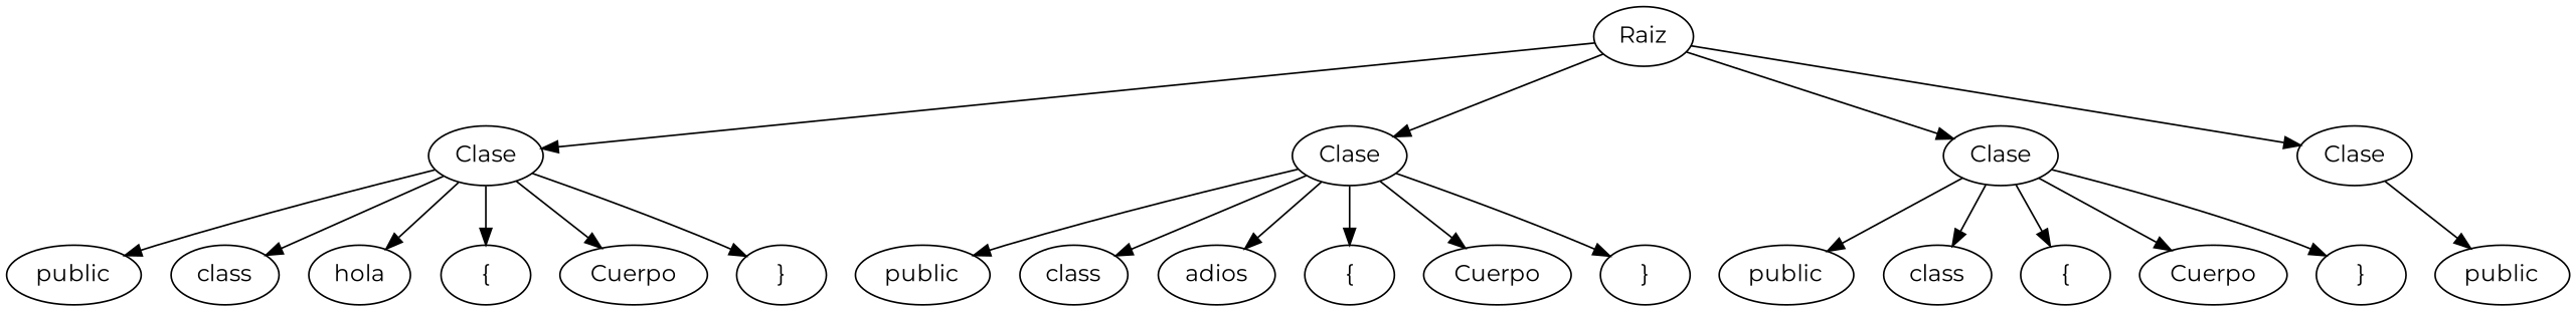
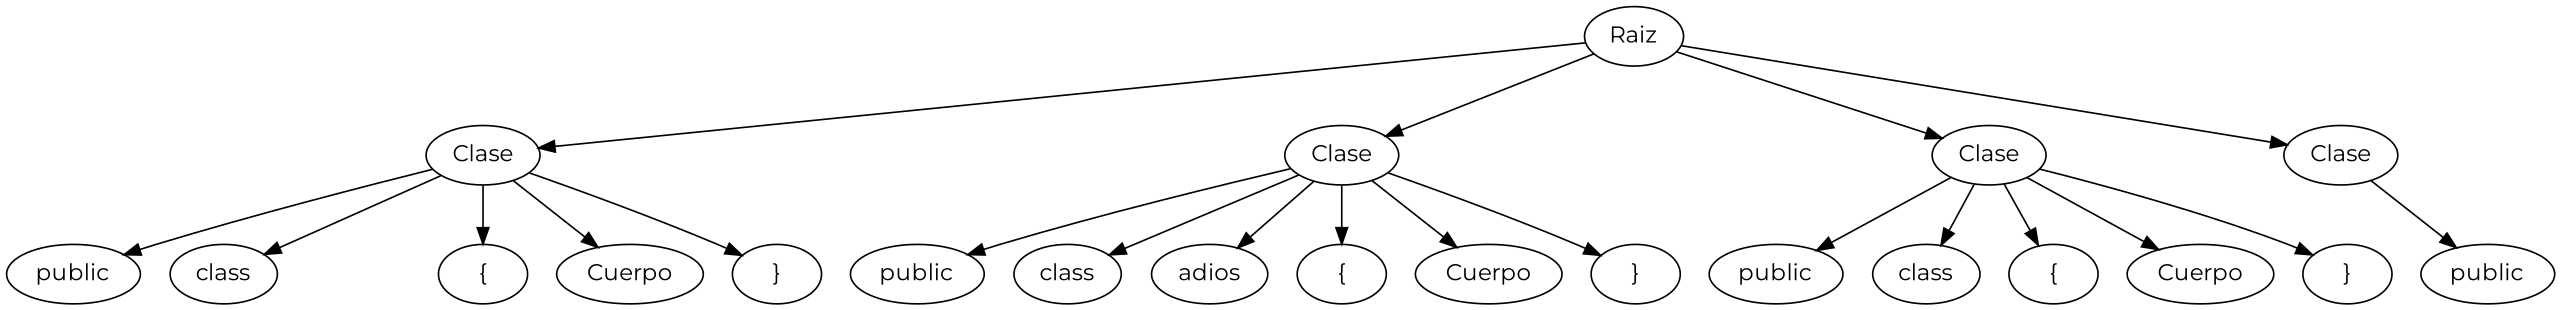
  digraph {
    fontname=Montserrat
    node [fontname=Montserrat]
    edge [fontname=Montserrat]
    n1 [label=Raiz]
    n2 [label=Clase]
    n3 [label=Clase]
    n4 [label=Clase]
    n5 [label=Clase]
    n6 [label=public]
    n7 [label=class]
-   n8 [label=hola]
    n9 [label="{"]
    n10 [label=Cuerpo]
    n11 [label="}"]
    n12 [label=public]
    n13 [label=class]
    n14 [label=adios]
    n15 [label="{"]
    n16 [label=Cuerpo]
    n17 [label="}"]
    n18 [label=public]
    n19 [label=class]
    n20 [label="{"]
    n21 [label=Cuerpo]
    n22 [label="}"]
    n23 [label=public]
    n1 -> n2
    n1 -> n3
    n1 -> n4
    n1 -> n5
    n2 -> n6
    n2 -> n7
-   n2 -> n8
    n2 -> n9
    n2 -> n10
    n2 -> n11
    n3 -> n12
    n3 -> n13
    n3 -> n14
    n3 -> n15
    n3 -> n16
    n3 -> n17
    n4 -> n18
    n4 -> n19
    n4 -> n20
    n4 -> n21
    n4 -> n22
    n5 -> n23
  }
